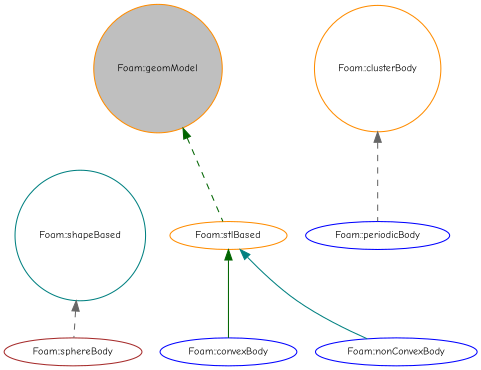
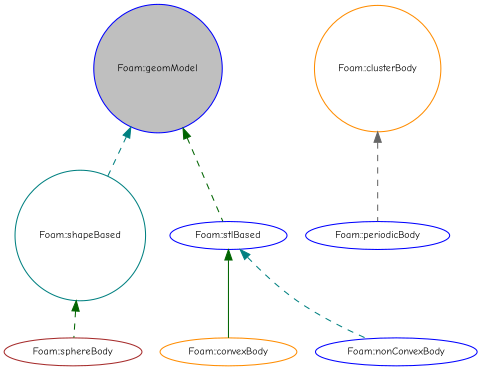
  digraph {
    fontname="Comic Neue"
    node [color=blue fillcolor=white fontname="Comic Neue" fontsize=10 shape=ellipse style=filled]
    edge [color=teal dir=back fontname="Comic Neue" fontsize=10 labelfontname=Helvetica labelfontsize=10 style=dashed]
-   n1 [color=darkorange fillcolor=grey75 fontcolor=black height=0.2 label="Foam::geomModel" shape=circle width=0.4]
+   n1 [fillcolor=grey75 fontcolor=black height=0.2 label="Foam::geomModel" shape=circle width=0.4]
    n2 [color=teal height=0.2 label="Foam::shapeBased" shape=circle width=0.4]
-   n3 [color=darkorange height=0.2 label="Foam::stlBased" width=0.4]
+   n3 [height=0.2 label="Foam::stlBased" width=0.4]
    n4 [color=darkorange height=0.2 label="Foam::clusterBody" shape=circle width=0.4]
    n5 [height=0.2 label="Foam::periodicBody" width=0.4]
    n6 [color=brown height=0.2 label="Foam::sphereBody" width=0.4]
-   n7 [height=0.2 label="Foam::convexBody" width=0.4]
+   n7 [color=darkorange height=0.2 label="Foam::convexBody" width=0.4]
    n8 [height=0.2 label="Foam::nonConvexBody" width=0.4]
+   n1 -> n2
    n1 -> n3 [color=darkgreen]
-   n2 -> n6 [color=gray40]
+   n2 -> n6 [color=darkgreen]
    n3 -> n7 [color=darkgreen style=solid]
-   n3 -> n8 [style=solid]
+   n3 -> n8
    n4 -> n5 [color=gray40]
  }
